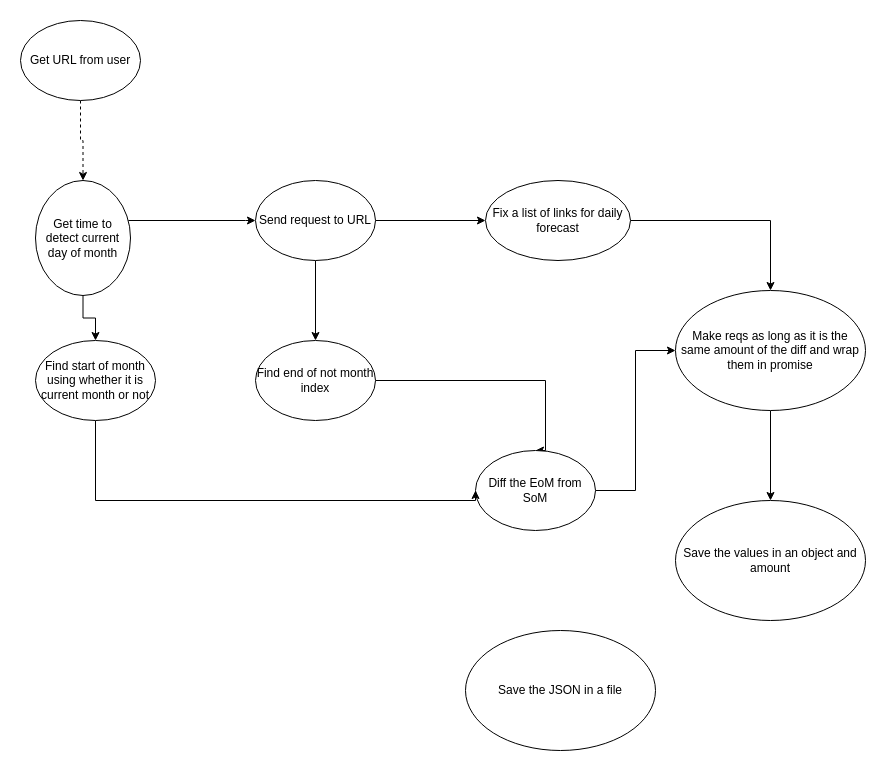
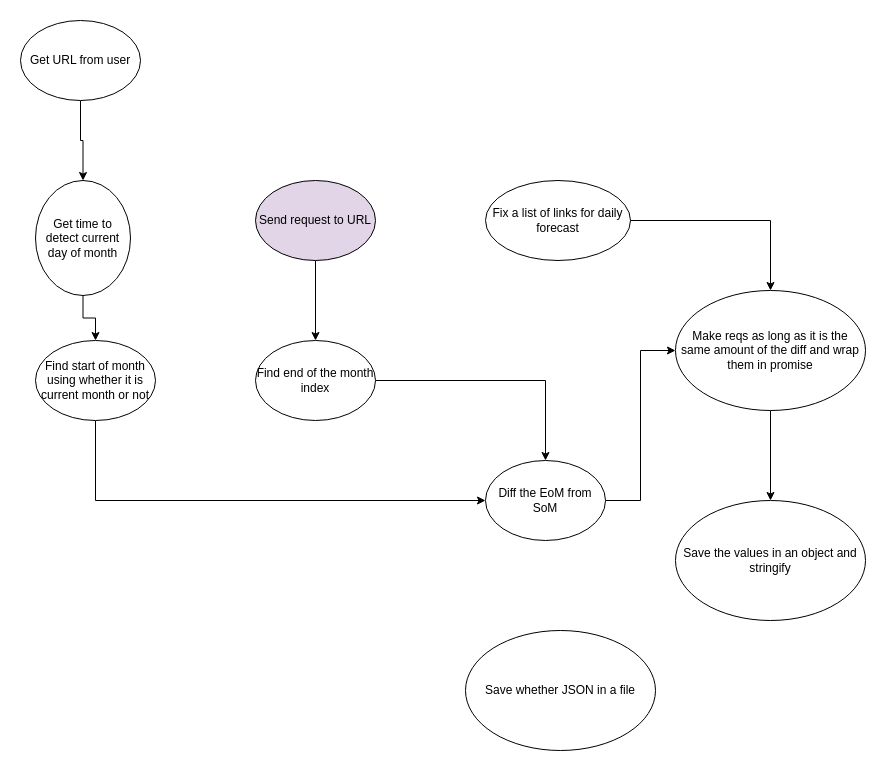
  <mxCell id="0" />
  <mxCell id="1" parent="0" />
- <mxCell id="2" style="edgeStyle=orthogonalEdgeStyle;rounded=0;orthogonalLoop=1;jettySize=auto;html=1;dashed=1;" parent="1" source="3" target="6" edge="1"><mxGeometry relative="1" as="geometry" /></mxCell>
+ <mxCell id="2" style="edgeStyle=orthogonalEdgeStyle;rounded=0;orthogonalLoop=1;jettySize=auto;html=1;" parent="1" source="3" target="6" edge="1"><mxGeometry relative="1" as="geometry" /></mxCell>
  <mxCell id="3" value="Get URL from user" style="ellipse;whiteSpace=wrap;html=1;" parent="1" vertex="1"><mxGeometry x="20" y="20" width="120" height="80" as="geometry" /></mxCell>
- <mxCell id="4" style="edgeStyle=orthogonalEdgeStyle;rounded=0;orthogonalLoop=1;jettySize=auto;html=1;" parent="1" source="6" target="9" edge="1"><mxGeometry relative="1" as="geometry"><Array as="points"><mxPoint x="245" y="220" /><mxPoint x="245" y="220" /></Array></mxGeometry></mxCell>
  <mxCell id="5" style="edgeStyle=orthogonalEdgeStyle;rounded=0;orthogonalLoop=1;jettySize=auto;html=1;entryX=0.5;entryY=0;entryDx=0;entryDy=0;" edge="1" parent="1" source="6" target="21"><mxGeometry relative="1" as="geometry" /></mxCell>
  <mxCell id="6" value="Get time to detect current day of month" style="ellipse;whiteSpace=wrap;html=1;" parent="1" vertex="1"><mxGeometry x="35" y="180" width="95" height="115" as="geometry" /></mxCell>
- <mxCell id="7" style="edgeStyle=orthogonalEdgeStyle;rounded=0;orthogonalLoop=1;jettySize=auto;html=1;entryX=0;entryY=0.5;entryDx=0;entryDy=0;" parent="1" source="9" target="17" edge="1"><mxGeometry relative="1" as="geometry" /></mxCell>
  <mxCell id="8" style="edgeStyle=orthogonalEdgeStyle;rounded=0;orthogonalLoop=1;jettySize=auto;html=1;" parent="1" source="9" target="11" edge="1"><mxGeometry relative="1" as="geometry" /></mxCell>
- <mxCell id="9" value="Send request to URL" style="ellipse;whiteSpace=wrap;html=1;" parent="1" vertex="1"><mxGeometry x="255" y="180" width="120" height="80" as="geometry" /></mxCell>
+ <mxCell id="9" value="Send request to URL" style="ellipse;whiteSpace=wrap;html=1;fillColor=#e1d5e7;" parent="1" vertex="1"><mxGeometry x="255" y="180" width="120" height="80" as="geometry" /></mxCell>
  <mxCell id="10" style="edgeStyle=orthogonalEdgeStyle;rounded=0;orthogonalLoop=1;jettySize=auto;html=1;entryX=0.5;entryY=0;entryDx=0;entryDy=0;" parent="1" source="11" target="13" edge="1"><mxGeometry relative="1" as="geometry"><Array as="points"><mxPoint x="545" y="380" /></Array></mxGeometry></mxCell>
- <mxCell id="11" value="Find end of not month index" style="ellipse;whiteSpace=wrap;html=1;" parent="1" vertex="1"><mxGeometry x="255" y="340" width="120" height="80" as="geometry" /></mxCell>
+ <mxCell id="11" value="Find end of the month index" style="ellipse;whiteSpace=wrap;html=1;" parent="1" vertex="1"><mxGeometry x="255" y="340" width="120" height="80" as="geometry" /></mxCell>
  <mxCell id="12" style="edgeStyle=orthogonalEdgeStyle;rounded=0;orthogonalLoop=1;jettySize=auto;html=1;entryX=0;entryY=0.5;entryDx=0;entryDy=0;" parent="1" source="13" target="15" edge="1"><mxGeometry relative="1" as="geometry" /></mxCell>
- <mxCell id="13" value="Diff the EoM from SoM" style="ellipse;whiteSpace=wrap;html=1;" parent="1" vertex="1"><mxGeometry x="475" y="450" width="120" height="80" as="geometry" /></mxCell>
+ <mxCell id="13" value="Diff the EoM from SoM" style="ellipse;whiteSpace=wrap;html=1;" parent="1" vertex="1"><mxGeometry x="485" y="460" width="120" height="80" as="geometry" /></mxCell>
  <mxCell id="14" style="edgeStyle=orthogonalEdgeStyle;rounded=0;orthogonalLoop=1;jettySize=auto;html=1;entryX=0.5;entryY=0;entryDx=0;entryDy=0;" parent="1" source="15" target="18" edge="1"><mxGeometry relative="1" as="geometry" /></mxCell>
  <mxCell id="15" value="Make reqs as long as it is the same amount of the diff and wrap them in promise" style="ellipse;whiteSpace=wrap;html=1;" parent="1" vertex="1"><mxGeometry x="675" y="290" width="190" height="120" as="geometry" /></mxCell>
  <mxCell id="16" style="edgeStyle=orthogonalEdgeStyle;rounded=0;orthogonalLoop=1;jettySize=auto;html=1;entryX=0.5;entryY=0;entryDx=0;entryDy=0;" parent="1" source="17" target="15" edge="1"><mxGeometry relative="1" as="geometry" /></mxCell>
  <mxCell id="17" value="Fix a list of links for daily forecast" style="ellipse;whiteSpace=wrap;html=1;" parent="1" vertex="1"><mxGeometry x="485" y="180" width="145" height="80" as="geometry" /></mxCell>
- <mxCell id="18" value="Save the values in an object and amount" style="ellipse;whiteSpace=wrap;html=1;" parent="1" vertex="1"><mxGeometry x="675" y="500" width="190" height="120" as="geometry" /></mxCell>
- <mxCell id="19" value="Save the JSON in a file" style="ellipse;whiteSpace=wrap;html=1;" parent="1" vertex="1"><mxGeometry x="465" y="630" width="190" height="120" as="geometry" /></mxCell>
+ <mxCell id="18" value="Save the values in an object and stringify" style="ellipse;whiteSpace=wrap;html=1;" parent="1" vertex="1"><mxGeometry x="675" y="500" width="190" height="120" as="geometry" /></mxCell>
+ <mxCell id="19" value="Save whether JSON in a file" style="ellipse;whiteSpace=wrap;html=1;" parent="1" vertex="1"><mxGeometry x="465" y="630" width="190" height="120" as="geometry" /></mxCell>
  <mxCell id="20" style="edgeStyle=orthogonalEdgeStyle;rounded=0;orthogonalLoop=1;jettySize=auto;html=1;entryX=0;entryY=0.5;entryDx=0;entryDy=0;" edge="1" parent="1" source="21" target="13"><mxGeometry relative="1" as="geometry"><Array as="points"><mxPoint x="95" y="500" /></Array></mxGeometry></mxCell>
  <mxCell id="21" value="Find start of month using whether it is current month or not" style="ellipse;whiteSpace=wrap;html=1;" vertex="1" parent="1"><mxGeometry x="35" y="340" width="120" height="80" as="geometry" /></mxCell>
